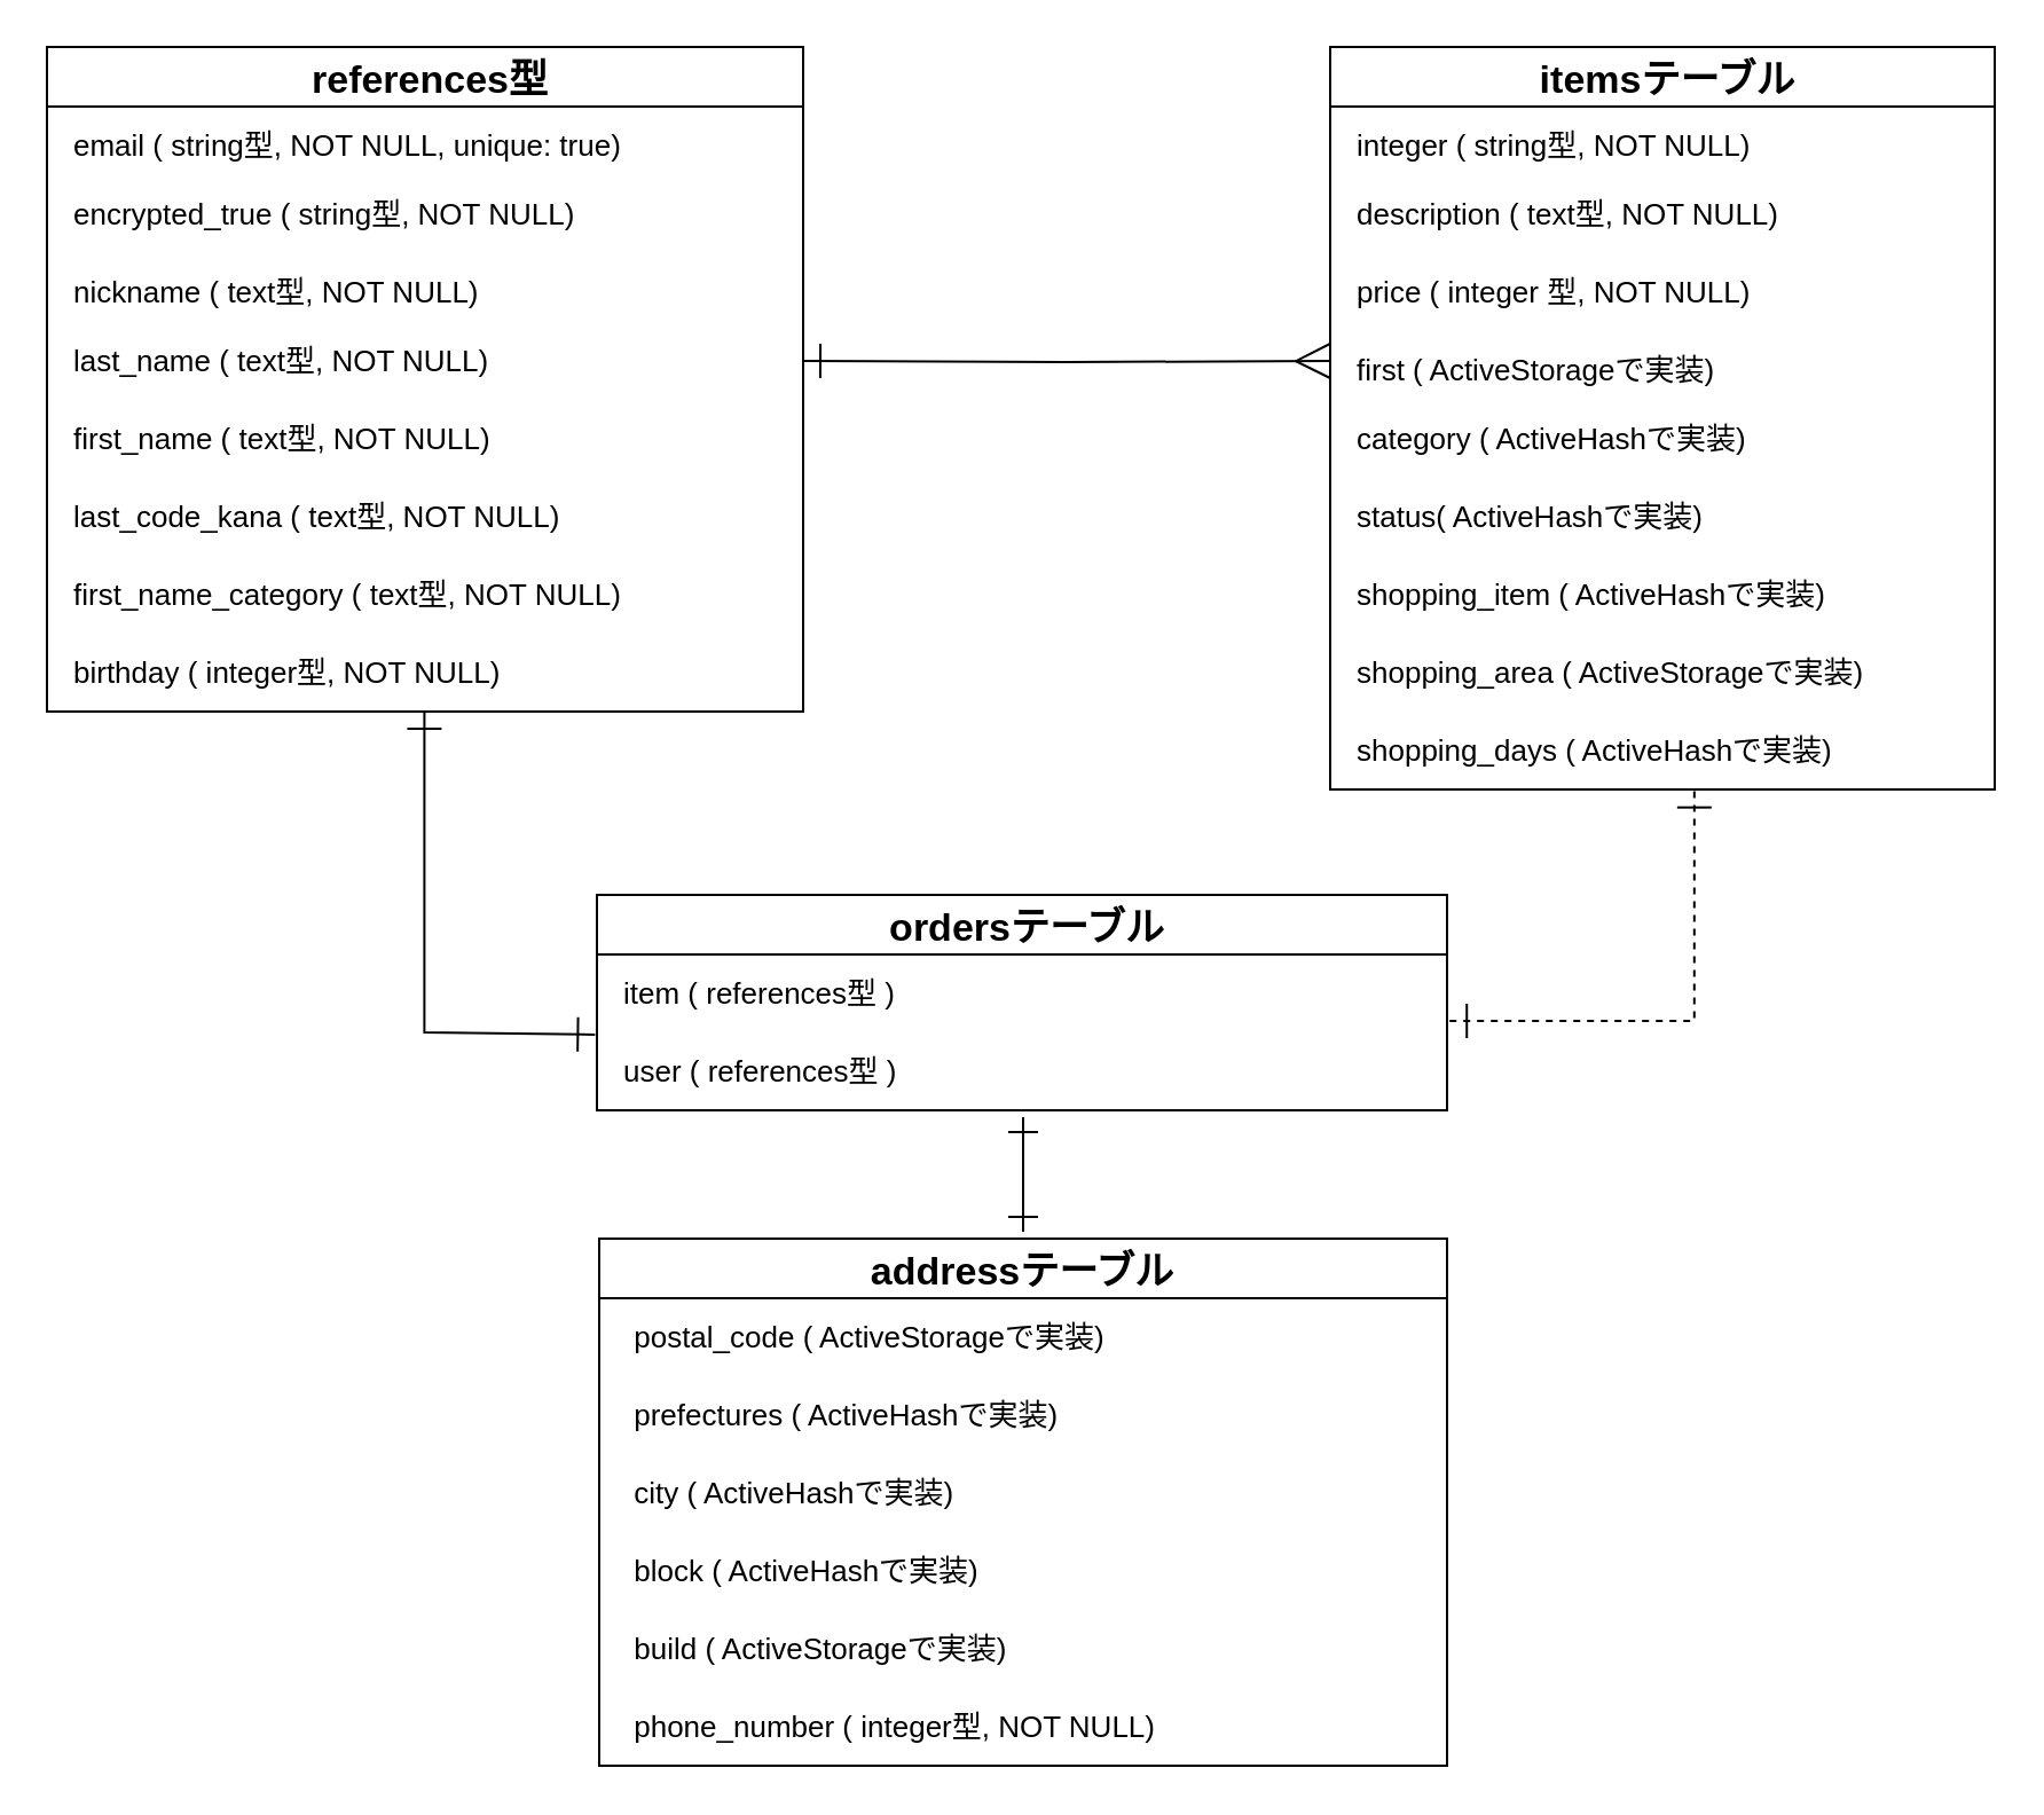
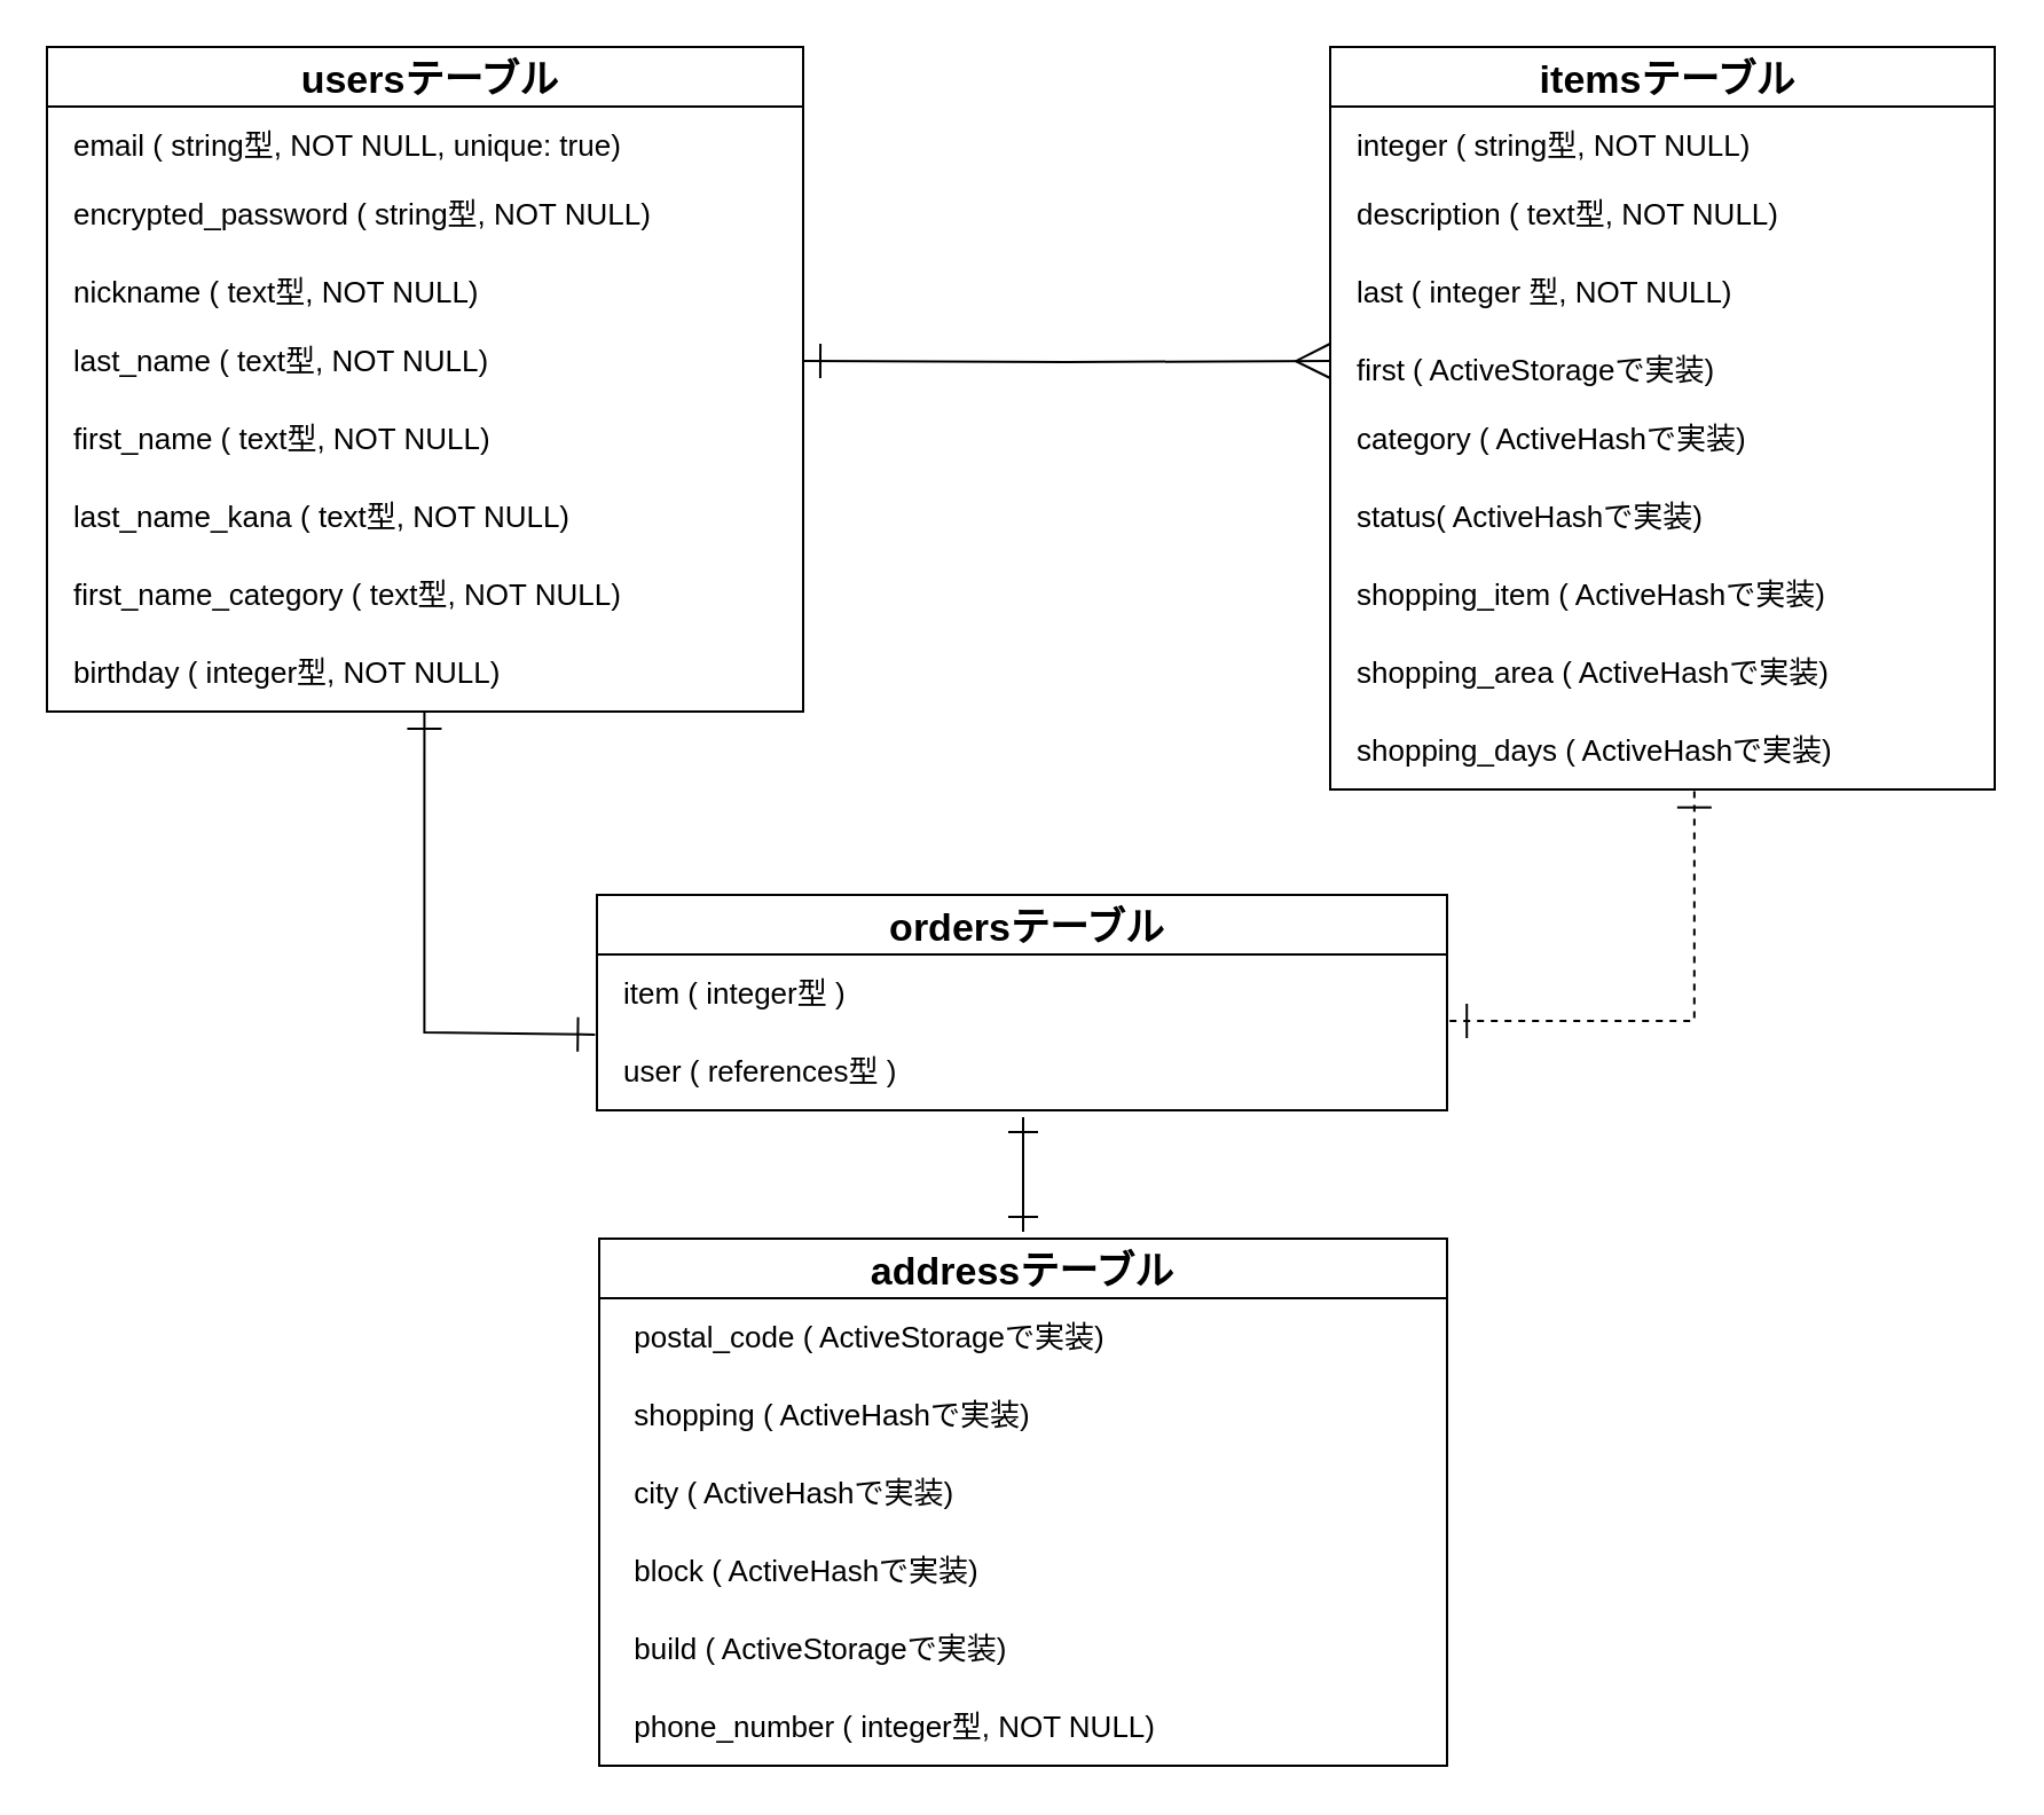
  <mxCell id="0" />
  <mxCell id="1" parent="0" />
  <mxCell id="2" value="itemsテーブル" style="swimlane;fontStyle=1;childLayout=stackLayout;horizontal=1;startSize=26;horizontalStack=0;resizeParent=1;resizeParentMax=0;resizeLast=0;collapsible=1;marginBottom=0;align=center;fontSize=17;spacingRight=2;spacingLeft=7;" parent="1" vertex="1"><mxGeometry x="580" y="20" width="290" height="324" as="geometry" /></mxCell>
  <mxCell id="3" value="integer ( string型, NOT NULL)" style="text;strokeColor=none;fillColor=none;spacingLeft=7;spacingRight=2;overflow=hidden;rotatable=0;points=[[0,0.5],[1,0.5]];portConstraint=eastwest;fontSize=13;spacing=5;" parent="2" vertex="1"><mxGeometry y="26" width="290" height="30" as="geometry" /></mxCell>
  <mxCell id="4" value="description ( text型, NOT NULL)" style="text;strokeColor=none;fillColor=none;spacingLeft=7;spacingRight=2;overflow=hidden;rotatable=0;points=[[0,0.5],[1,0.5]];portConstraint=eastwest;fontSize=13;spacing=5;" parent="2" vertex="1"><mxGeometry y="56" width="290" height="34" as="geometry" /></mxCell>
- <mxCell id="5" value="price ( integer 型, NOT NULL)" style="text;strokeColor=none;fillColor=none;spacingLeft=7;spacingRight=2;overflow=hidden;rotatable=0;points=[[0,0.5],[1,0.5]];portConstraint=eastwest;fontSize=13;spacing=5;" parent="2" vertex="1"><mxGeometry y="90" width="290" height="34" as="geometry" /></mxCell>
+ <mxCell id="5" value="last ( integer 型, NOT NULL)" style="text;strokeColor=none;fillColor=none;spacingLeft=7;spacingRight=2;overflow=hidden;rotatable=0;points=[[0,0.5],[1,0.5]];portConstraint=eastwest;fontSize=13;spacing=5;" parent="2" vertex="1"><mxGeometry y="90" width="290" height="34" as="geometry" /></mxCell>
  <mxCell id="6" value="first ( ActiveStorageで実装)" style="text;strokeColor=none;fillColor=none;spacingLeft=7;spacingRight=2;overflow=hidden;rotatable=0;points=[[0,0.5],[1,0.5]];portConstraint=eastwest;fontSize=13;spacing=5;" parent="2" vertex="1"><mxGeometry y="124" width="290" height="30" as="geometry" /></mxCell>
  <mxCell id="7" value="category ( ActiveHashで実装)" style="text;strokeColor=none;fillColor=none;spacingLeft=7;spacingRight=2;overflow=hidden;rotatable=0;points=[[0,0.5],[1,0.5]];portConstraint=eastwest;fontSize=13;spacing=5;" parent="2" vertex="1"><mxGeometry y="154" width="290" height="34" as="geometry" /></mxCell>
  <mxCell id="8" value="status( ActiveHashで実装)" style="text;strokeColor=none;fillColor=none;spacingLeft=7;spacingRight=2;overflow=hidden;rotatable=0;points=[[0,0.5],[1,0.5]];portConstraint=eastwest;fontSize=13;spacing=5;" parent="2" vertex="1"><mxGeometry y="188" width="290" height="34" as="geometry" /></mxCell>
  <mxCell id="9" value="shopping_item ( ActiveHashで実装)" style="text;strokeColor=none;fillColor=none;spacingLeft=7;spacingRight=2;overflow=hidden;rotatable=0;points=[[0,0.5],[1,0.5]];portConstraint=eastwest;fontSize=13;spacing=5;" parent="2" vertex="1"><mxGeometry y="222" width="290" height="34" as="geometry" /></mxCell>
- <mxCell id="10" value="shopping_area ( ActiveStorageで実装)" style="text;strokeColor=none;fillColor=none;spacingLeft=7;spacingRight=2;overflow=hidden;rotatable=0;points=[[0,0.5],[1,0.5]];portConstraint=eastwest;fontSize=13;spacing=5;" parent="2" vertex="1"><mxGeometry y="256" width="290" height="34" as="geometry" /></mxCell>
+ <mxCell id="10" value="shopping_area ( ActiveHashで実装)" style="text;strokeColor=none;fillColor=none;spacingLeft=7;spacingRight=2;overflow=hidden;rotatable=0;points=[[0,0.5],[1,0.5]];portConstraint=eastwest;fontSize=13;spacing=5;" parent="2" vertex="1"><mxGeometry y="256" width="290" height="34" as="geometry" /></mxCell>
  <mxCell id="11" value="shopping_days ( ActiveHashで実装)" style="text;strokeColor=none;fillColor=none;spacingLeft=7;spacingRight=2;overflow=hidden;rotatable=0;points=[[0,0.5],[1,0.5]];portConstraint=eastwest;fontSize=13;spacing=5;" parent="2" vertex="1"><mxGeometry y="290" width="290" height="34" as="geometry" /></mxCell>
  <mxCell id="12" value="ordersテーブル" style="swimlane;fontStyle=1;childLayout=stackLayout;horizontal=1;startSize=26;horizontalStack=0;resizeParent=1;resizeParentMax=0;resizeLast=0;collapsible=1;marginBottom=0;align=center;fontSize=17;spacingRight=2;spacingLeft=7;" parent="1" vertex="1"><mxGeometry x="260" y="390" width="371" height="94" as="geometry" /></mxCell>
- <mxCell id="13" value="item ( references型 )" style="text;strokeColor=none;fillColor=none;spacingLeft=7;spacingRight=2;overflow=hidden;rotatable=0;points=[[0,0.5],[1,0.5]];portConstraint=eastwest;fontSize=13;spacing=5;" vertex="1" parent="12"><mxGeometry y="26" width="371" height="34" as="geometry" /></mxCell>
+ <mxCell id="13" value="item ( integer型 )" style="text;strokeColor=none;fillColor=none;spacingLeft=7;spacingRight=2;overflow=hidden;rotatable=0;points=[[0,0.5],[1,0.5]];portConstraint=eastwest;fontSize=13;spacing=5;" vertex="1" parent="12"><mxGeometry y="26" width="371" height="34" as="geometry" /></mxCell>
  <mxCell id="14" value="user ( references型 )" style="text;strokeColor=none;fillColor=none;spacingLeft=7;spacingRight=2;overflow=hidden;rotatable=0;points=[[0,0.5],[1,0.5]];portConstraint=eastwest;fontSize=13;spacing=5;" vertex="1" parent="12"><mxGeometry y="60" width="371" height="34" as="geometry" /></mxCell>
- <mxCell id="15" value="references型" style="swimlane;fontStyle=1;childLayout=stackLayout;horizontal=1;startSize=26;horizontalStack=0;resizeParent=1;resizeParentMax=0;resizeLast=0;collapsible=1;marginBottom=0;align=center;fontSize=17;spacing=15;spacingTop=0;spacingBottom=0;spacingRight=2;spacingLeft=7;" parent="1" vertex="1"><mxGeometry y="20" width="330" height="290" as="geometry" x="20" /></mxCell>
+ <mxCell id="15" value="usersテーブル" style="swimlane;fontStyle=1;childLayout=stackLayout;horizontal=1;startSize=26;horizontalStack=0;resizeParent=1;resizeParentMax=0;resizeLast=0;collapsible=1;marginBottom=0;align=center;fontSize=17;spacing=15;spacingTop=0;spacingBottom=0;spacingRight=2;spacingLeft=7;" parent="1" vertex="1"><mxGeometry y="20" width="330" height="290" as="geometry" x="20" /></mxCell>
  <mxCell id="16" value="email ( string型, NOT NULL, unique: true)" style="text;strokeColor=none;fillColor=none;spacingLeft=7;spacingRight=2;overflow=hidden;rotatable=0;points=[[0,0.5],[1,0.5]];portConstraint=eastwest;fontSize=13;spacing=5;" parent="15" vertex="1"><mxGeometry y="26" width="330" height="30" as="geometry" /></mxCell>
- <mxCell id="17" value="encrypted_true ( string型, NOT NULL)" style="text;strokeColor=none;fillColor=none;spacingLeft=7;spacingRight=2;overflow=hidden;rotatable=0;points=[[0,0.5],[1,0.5]];portConstraint=eastwest;fontSize=13;spacing=5;" parent="15" vertex="1"><mxGeometry y="56" width="330" height="34" as="geometry" /></mxCell>
+ <mxCell id="17" value="encrypted_password ( string型, NOT NULL)" style="text;strokeColor=none;fillColor=none;spacingLeft=7;spacingRight=2;overflow=hidden;rotatable=0;points=[[0,0.5],[1,0.5]];portConstraint=eastwest;fontSize=13;spacing=5;" parent="15" vertex="1"><mxGeometry y="56" width="330" height="34" as="geometry" /></mxCell>
  <mxCell id="18" value="nickname ( text型, NOT NULL)" style="text;strokeColor=none;fillColor=none;spacingLeft=7;spacingRight=2;overflow=hidden;rotatable=0;points=[[0,0.5],[1,0.5]];portConstraint=eastwest;fontSize=13;spacing=5;" parent="15" vertex="1"><mxGeometry y="90" width="330" height="30" as="geometry" /></mxCell>
  <mxCell id="19" value="last_name ( text型, NOT NULL)" style="text;strokeColor=none;fillColor=none;spacingLeft=7;spacingRight=2;overflow=hidden;rotatable=0;points=[[0,0.5],[1,0.5]];portConstraint=eastwest;fontSize=13;spacing=5;" parent="15" vertex="1"><mxGeometry y="120" width="330" height="34" as="geometry" /></mxCell>
  <mxCell id="20" value="first_name ( text型, NOT NULL)" style="text;strokeColor=none;fillColor=none;spacingLeft=7;spacingRight=2;overflow=hidden;rotatable=0;points=[[0,0.5],[1,0.5]];portConstraint=eastwest;fontSize=13;spacing=5;" parent="15" vertex="1"><mxGeometry y="154" width="330" height="34" as="geometry" /></mxCell>
- <mxCell id="21" value="last_code_kana ( text型, NOT NULL)" style="text;strokeColor=none;fillColor=none;spacingLeft=7;spacingRight=2;overflow=hidden;rotatable=0;points=[[0,0.5],[1,0.5]];portConstraint=eastwest;fontSize=13;spacing=5;" parent="15" vertex="1"><mxGeometry y="188" width="330" height="34" as="geometry" /></mxCell>
+ <mxCell id="21" value="last_name_kana ( text型, NOT NULL)" style="text;strokeColor=none;fillColor=none;spacingLeft=7;spacingRight=2;overflow=hidden;rotatable=0;points=[[0,0.5],[1,0.5]];portConstraint=eastwest;fontSize=13;spacing=5;" parent="15" vertex="1"><mxGeometry y="188" width="330" height="34" as="geometry" /></mxCell>
  <mxCell id="22" value="first_name_category ( text型, NOT NULL)" style="text;strokeColor=none;fillColor=none;spacingLeft=7;spacingRight=2;overflow=hidden;rotatable=0;points=[[0,0.5],[1,0.5]];portConstraint=eastwest;fontSize=13;spacing=5;" parent="15" vertex="1"><mxGeometry y="222" width="330" height="34" as="geometry" /></mxCell>
  <mxCell id="23" value="birthday ( integer型, NOT NULL)" style="text;strokeColor=none;fillColor=none;spacingLeft=7;spacingRight=2;overflow=hidden;rotatable=0;points=[[0,0.5],[1,0.5]];portConstraint=eastwest;fontSize=13;spacing=5;" parent="15" vertex="1"><mxGeometry y="256" width="330" height="34" as="geometry" /></mxCell>
  <mxCell id="24" style="edgeStyle=orthogonalEdgeStyle;rounded=0;jumpSize=6;orthogonalLoop=1;jettySize=auto;html=1;entryX=0.487;entryY=1;entryDx=0;entryDy=0;entryPerimeter=0;startArrow=ERone;startFill=0;startSize=13;sourcePerimeterSpacing=0;endArrow=ERone;endFill=0;endSize=13;strokeWidth=1;fontSize=13;spacingRight=2;spacingLeft=7;exitX=-0.013;exitY=0.029;exitDx=0;exitDy=0;exitPerimeter=0;" parent="1" edge="1"><mxGeometry relative="1" as="geometry"><mxPoint x="259.177" y="450.986" as="sourcePoint" /><mxPoint x="184.71" y="310" as="targetPoint" /><Array as="points"><mxPoint x="185" y="450" /></Array></mxGeometry></mxCell>
  <mxCell id="25" style="edgeStyle=orthogonalEdgeStyle;rounded=0;jumpSize=6;orthogonalLoop=1;jettySize=auto;html=1;startArrow=ERmany;startFill=0;startSize=13;sourcePerimeterSpacing=0;endArrow=ERone;endFill=0;endSize=13;strokeWidth=1;fontSize=13;entryX=1;entryY=0.5;entryDx=0;entryDy=0;spacingRight=2;spacingLeft=7;" parent="1" target="19" edge="1"><mxGeometry relative="1" as="geometry"><mxPoint x="580" y="157" as="sourcePoint" /></mxGeometry></mxCell>
  <mxCell id="26" style="edgeStyle=orthogonalEdgeStyle;rounded=0;jumpSize=6;orthogonalLoop=1;jettySize=auto;html=1;exitX=1.003;exitY=-0.147;exitDx=0;exitDy=0;startArrow=ERone;startFill=0;startSize=13;sourcePerimeterSpacing=0;endArrow=ERone;endFill=0;endSize=13;strokeWidth=1;fontSize=13;entryX=0.548;entryY=1.01;entryDx=0;entryDy=0;entryPerimeter=0;spacingRight=2;spacingLeft=7;exitPerimeter=0;dashed=1;" parent="1" source="14" target="11" edge="1"><mxGeometry relative="1" as="geometry"><mxPoint x="740" y="340" as="targetPoint" /><Array as="points"><mxPoint x="739" y="445" /></Array></mxGeometry></mxCell>
  <mxCell id="27" style="edgeStyle=orthogonalEdgeStyle;rounded=0;orthogonalLoop=1;jettySize=auto;html=1;exitX=0.5;exitY=0;exitDx=0;exitDy=0;fontSize=17;endArrow=ERone;endFill=0;startArrow=ERone;startFill=0;endSize=11;startSize=11;" edge="1" parent="1"><mxGeometry relative="1" as="geometry"><mxPoint x="446" y="487" as="targetPoint" /><mxPoint x="446" y="537" as="sourcePoint" /><Array as="points"><mxPoint x="446" y="507" /><mxPoint x="446" y="507" /></Array></mxGeometry></mxCell>
  <mxCell id="28" value="addressテーブル" style="swimlane;fontStyle=1;childLayout=stackLayout;horizontal=1;startSize=26;horizontalStack=0;resizeParent=1;resizeParentMax=0;resizeLast=0;collapsible=1;marginBottom=0;align=center;fontSize=17;" vertex="1" parent="1"><mxGeometry x="261" y="540" width="370" height="230" as="geometry" /></mxCell>
  <mxCell id="29" value=" postal_code ( ActiveStorageで実装)" style="text;strokeColor=none;fillColor=none;spacingLeft=7;spacingRight=2;overflow=hidden;rotatable=0;points=[[0,0.5],[1,0.5]];portConstraint=eastwest;fontSize=13;spacing=5;" parent="28" vertex="1"><mxGeometry y="26" width="370" height="34" as="geometry" /></mxCell>
- <mxCell id="30" value=" prefectures ( ActiveHashで実装)" style="text;strokeColor=none;fillColor=none;spacingLeft=7;spacingRight=2;overflow=hidden;rotatable=0;points=[[0,0.5],[1,0.5]];portConstraint=eastwest;fontSize=13;spacing=5;" parent="28" vertex="1"><mxGeometry y="60" width="370" height="34" as="geometry" /></mxCell>
+ <mxCell id="30" value=" shopping ( ActiveHashで実装)" style="text;strokeColor=none;fillColor=none;spacingLeft=7;spacingRight=2;overflow=hidden;rotatable=0;points=[[0,0.5],[1,0.5]];portConstraint=eastwest;fontSize=13;spacing=5;" parent="28" vertex="1"><mxGeometry y="60" width="370" height="34" as="geometry" /></mxCell>
  <mxCell id="31" value=" city ( ActiveHashで実装)" style="text;strokeColor=none;fillColor=none;spacingLeft=7;spacingRight=2;overflow=hidden;rotatable=0;points=[[0,0.5],[1,0.5]];portConstraint=eastwest;fontSize=13;spacing=5;" parent="28" vertex="1"><mxGeometry y="94" width="370" height="34" as="geometry" /></mxCell>
  <mxCell id="32" value=" block ( ActiveHashで実装)" style="text;strokeColor=none;fillColor=none;spacingLeft=7;spacingRight=2;overflow=hidden;rotatable=0;points=[[0,0.5],[1,0.5]];portConstraint=eastwest;fontSize=13;spacing=5;" parent="28" vertex="1"><mxGeometry y="128" width="370" height="34" as="geometry" /></mxCell>
  <mxCell id="33" value=" build ( ActiveStorageで実装)" style="text;strokeColor=none;fillColor=none;spacingLeft=7;spacingRight=2;overflow=hidden;rotatable=0;points=[[0,0.5],[1,0.5]];portConstraint=eastwest;fontSize=13;spacing=5;" vertex="1" parent="28"><mxGeometry y="162" width="370" height="34" as="geometry" /></mxCell>
  <mxCell id="34" value=" phone_number ( integer型, NOT NULL)" style="text;strokeColor=none;fillColor=none;spacingLeft=7;spacingRight=2;overflow=hidden;rotatable=0;points=[[0,0.5],[1,0.5]];portConstraint=eastwest;fontSize=13;spacing=5;" parent="28" vertex="1"><mxGeometry y="196" width="370" height="34" as="geometry" /></mxCell>
